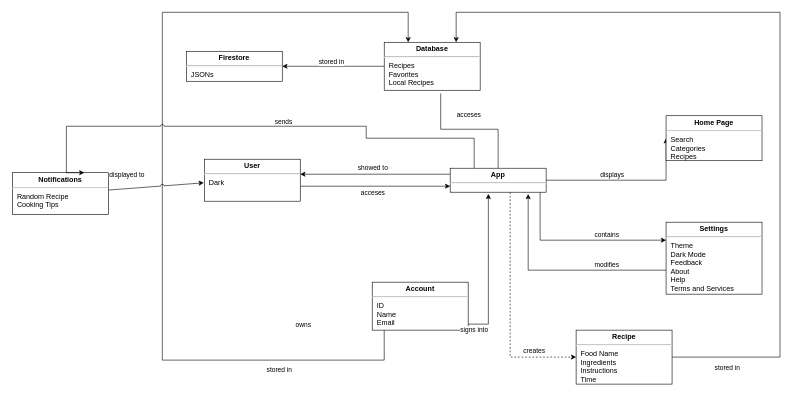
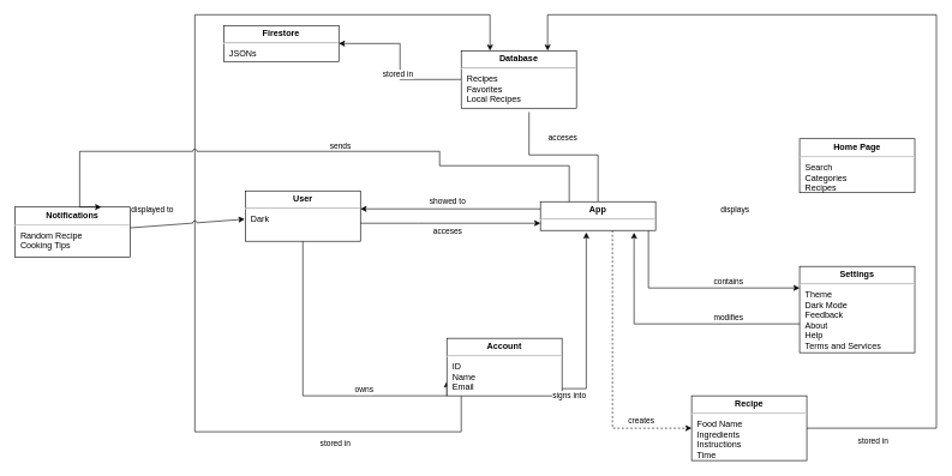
  <mxCell id="0" />
  <mxCell id="1" parent="0" />
  <mxCell id="2" style="edgeStyle=orthogonalEdgeStyle;html=1;rounded=0;exitX=0;exitY=0.25;exitDx=0;exitDy=0;entryX=1;entryY=0.357;entryDx=0;entryDy=0;entryPerimeter=0;" parent="1" source="8" target="12" edge="1"><mxGeometry relative="1" as="geometry"><Array as="points" /><mxPoint x="520" y="290" as="targetPoint" /></mxGeometry></mxCell>
  <mxCell id="3" value="showed to" style="edgeLabel;html=1;align=center;verticalAlign=middle;resizable=0;points=[];" parent="2" vertex="1" connectable="0"><mxGeometry x="-0.095" relative="1" as="geometry"><mxPoint x="-17" y="-10" as="offset" /></mxGeometry></mxCell>
  <mxCell id="4" style="edgeStyle=orthogonalEdgeStyle;rounded=0;html=1;entryX=0.589;entryY=1.067;entryDx=0;entryDy=0;entryPerimeter=0;endArrow=none;" parent="1" source="8" target="17" edge="1"><mxGeometry relative="1" as="geometry" /></mxCell>
- <mxCell id="5" style="edgeStyle=orthogonalEdgeStyle;rounded=0;html=1;entryX=0;entryY=0.5;entryDx=0;entryDy=0;" parent="1" source="8" target="20" edge="1"><mxGeometry relative="1" as="geometry"><Array as="points"><mxPoint x="1110" y="300" /></Array></mxGeometry></mxCell>
  <mxCell id="6" style="edgeStyle=orthogonalEdgeStyle;jumpStyle=arc;html=1;entryX=0;entryY=0.5;entryDx=0;entryDy=0;rounded=0;dashed=1;" parent="1" source="8" target="26" edge="1"><mxGeometry relative="1" as="geometry"><Array as="points"><mxPoint x="850" y="595" /></Array></mxGeometry></mxCell>
  <mxCell id="7" style="edgeStyle=orthogonalEdgeStyle;rounded=0;jumpStyle=arc;html=1;entryX=0;entryY=0.25;entryDx=0;entryDy=0;" parent="1" source="8" target="28" edge="1"><mxGeometry relative="1" as="geometry"><Array as="points"><mxPoint x="900" y="400" /></Array></mxGeometry></mxCell>
  <mxCell id="8" value="&lt;p style=&quot;margin: 4px 0px 0px; text-align: center;&quot;&gt;&lt;b style=&quot;&quot;&gt;App&lt;/b&gt;&lt;/p&gt;&lt;hr&gt;&lt;p style=&quot;margin:0px;margin-left:8px;&quot;&gt;&lt;br&gt;&lt;/p&gt;" style="verticalAlign=top;align=left;overflow=fill;fontSize=12;fontFamily=Helvetica;html=1;" parent="1" vertex="1"><mxGeometry x="750" y="280" width="160" height="40" as="geometry" /></mxCell>
  <mxCell id="9" style="edgeStyle=orthogonalEdgeStyle;rounded=0;html=1;entryX=0;entryY=0.75;entryDx=0;entryDy=0;" parent="1" source="12" target="8" edge="1"><mxGeometry relative="1" as="geometry"><Array as="points"><mxPoint x="580" y="310" /><mxPoint x="580" y="310" /></Array></mxGeometry></mxCell>
  <mxCell id="10" value="acceses" style="edgeLabel;html=1;align=center;verticalAlign=middle;resizable=0;points=[];" parent="9" vertex="1" connectable="0"><mxGeometry x="0.3" y="-1" relative="1" as="geometry"><mxPoint x="-43" y="9" as="offset" /></mxGeometry></mxCell>
+ <mxCell id="11" style="edgeStyle=orthogonalEdgeStyle;rounded=0;html=1;entryX=0;entryY=0.75;entryDx=0;entryDy=0;" parent="1" source="12" target="15" edge="1"><mxGeometry relative="1" as="geometry"><Array as="points"><mxPoint x="420" y="550" /></Array></mxGeometry></mxCell>
  <mxCell id="12" value="&lt;p style=&quot;margin: 4px 0px 0px; text-align: center;&quot;&gt;&lt;b style=&quot;&quot;&gt;User&lt;/b&gt;&lt;/p&gt;&lt;hr&gt;&lt;p style=&quot;margin:0px;margin-left:8px;&quot;&gt;&lt;span style=&quot;background-color: initial;&quot;&gt;Dark&lt;/span&gt;&lt;br&gt;&lt;/p&gt;" style="verticalAlign=top;align=left;overflow=fill;fontSize=12;fontFamily=Helvetica;html=1;" parent="1" vertex="1"><mxGeometry x="340" y="265" width="160" height="70" as="geometry" /></mxCell>
  <mxCell id="13" style="edgeStyle=orthogonalEdgeStyle;rounded=0;html=1;entryX=0.398;entryY=1.069;entryDx=0;entryDy=0;entryPerimeter=0;" parent="1" source="15" target="8" edge="1"><mxGeometry relative="1" as="geometry"><Array as="points"><mxPoint x="814" y="540" /></Array></mxGeometry></mxCell>
  <mxCell id="14" style="edgeStyle=orthogonalEdgeStyle;rounded=0;html=1;entryX=0.25;entryY=0;entryDx=0;entryDy=0;" parent="1" source="15" target="17" edge="1"><mxGeometry relative="1" as="geometry"><Array as="points"><mxPoint x="640" y="600" /><mxPoint x="270" y="600" /><mxPoint x="270" y="20" /><mxPoint x="680" y="20" /></Array></mxGeometry></mxCell>
  <mxCell id="15" value="&lt;p style=&quot;margin: 4px 0px 0px; text-align: center;&quot;&gt;&lt;b style=&quot;&quot;&gt;Account&lt;/b&gt;&lt;/p&gt;&lt;hr&gt;&lt;p style=&quot;margin:0px;margin-left:8px;&quot;&gt;ID&lt;/p&gt;&lt;p style=&quot;margin:0px;margin-left:8px;&quot;&gt;Name&lt;br&gt;Email&lt;/p&gt;" style="verticalAlign=top;align=left;overflow=fill;fontSize=12;fontFamily=Helvetica;html=1;" parent="1" vertex="1"><mxGeometry x="620" y="470" width="160" height="80" as="geometry" /></mxCell>
  <mxCell id="16" style="edgeStyle=orthogonalEdgeStyle;rounded=0;html=1;entryX=1;entryY=0.5;entryDx=0;entryDy=0;" parent="1" source="17" target="22" edge="1"><mxGeometry relative="1" as="geometry"><mxPoint x="470" y="95" as="targetPoint" /></mxGeometry></mxCell>
  <mxCell id="17" value="&lt;p style=&quot;margin: 4px 0px 0px; text-align: center;&quot;&gt;&lt;b&gt;Database&lt;/b&gt;&lt;/p&gt;&lt;hr&gt;&lt;p style=&quot;margin:0px;margin-left:8px;&quot;&gt;Recipes&lt;/p&gt;&lt;p style=&quot;margin:0px;margin-left:8px;&quot;&gt;Favorites&lt;/p&gt;&lt;p style=&quot;margin:0px;margin-left:8px;&quot;&gt;Local Recipes&lt;/p&gt;" style="verticalAlign=top;align=left;overflow=fill;fontSize=12;fontFamily=Helvetica;html=1;" parent="1" vertex="1"><mxGeometry x="640" y="70" width="160" height="80" as="geometry" /></mxCell>
  <mxCell id="18" value="acceses" style="edgeLabel;html=1;align=center;verticalAlign=middle;resizable=0;points=[];" parent="1" vertex="1" connectable="0"><mxGeometry x="780.003" y="190" as="geometry" /></mxCell>
  <mxCell id="19" value="owns" style="edgeLabel;html=1;align=center;verticalAlign=middle;resizable=0;points=[];" parent="1" vertex="1" connectable="0"><mxGeometry x="500.004" y="539.998" as="geometry"><mxPoint x="4" y="2" as="offset" /></mxGeometry></mxCell>
  <mxCell id="20" value="&lt;p style=&quot;margin: 4px 0px 0px; text-align: center;&quot;&gt;&lt;b&gt;Home Page&lt;/b&gt;&lt;/p&gt;&lt;hr&gt;&lt;p style=&quot;margin:0px;margin-left:8px;&quot;&gt;Search&lt;/p&gt;&lt;p style=&quot;margin:0px;margin-left:8px;&quot;&gt;Categories&lt;br&gt;Recipes&lt;br&gt;&lt;br&gt;&lt;/p&gt;" style="verticalAlign=top;align=left;overflow=fill;fontSize=12;fontFamily=Helvetica;html=1;" parent="1" vertex="1"><mxGeometry x="1110" y="192.5" width="160" height="75" as="geometry" /></mxCell>
  <mxCell id="21" value="displays" style="edgeLabel;html=1;align=center;verticalAlign=middle;resizable=0;points=[];" parent="1" vertex="1" connectable="0"><mxGeometry x="1019.998" y="290" as="geometry" /></mxCell>
- <mxCell id="22" value="&lt;p style=&quot;margin: 4px 0px 0px; text-align: center;&quot;&gt;&lt;b&gt;Firestore&lt;/b&gt;&lt;/p&gt;&lt;hr&gt;&lt;p style=&quot;margin:0px;margin-left:8px;&quot;&gt;JSONs&lt;/p&gt;" style="verticalAlign=top;align=left;overflow=fill;fontSize=12;fontFamily=Helvetica;html=1;" parent="1" vertex="1"><mxGeometry x="310" y="85" width="160" height="50" as="geometry" /></mxCell>
+ <mxCell id="22" value="&lt;p style=&quot;margin: 4px 0px 0px; text-align: center;&quot;&gt;&lt;b&gt;Firestore&lt;/b&gt;&lt;/p&gt;&lt;hr&gt;&lt;p style=&quot;margin:0px;margin-left:8px;&quot;&gt;JSONs&lt;/p&gt;" style="verticalAlign=top;align=left;overflow=fill;fontSize=12;fontFamily=Helvetica;html=1;" parent="1" vertex="1"><mxGeometry x="310" y="35" width="160" height="50" as="geometry" /></mxCell>
  <mxCell id="23" value="stored in" style="edgeLabel;html=1;align=center;verticalAlign=middle;resizable=0;points=[];" parent="1" vertex="1" connectable="0"><mxGeometry x="569.998" y="100" as="geometry"><mxPoint x="-18" y="2" as="offset" /></mxGeometry></mxCell>
  <mxCell id="24" value="signs into" style="edgeLabel;html=1;align=center;verticalAlign=middle;resizable=0;points=[];" parent="1" vertex="1" connectable="0"><mxGeometry x="789.998" y="549.999" as="geometry" /></mxCell>
  <mxCell id="25" style="edgeStyle=orthogonalEdgeStyle;rounded=0;html=1;entryX=0.75;entryY=0;entryDx=0;entryDy=0;" parent="1" source="26" target="17" edge="1"><mxGeometry relative="1" as="geometry"><Array as="points"><mxPoint x="1300" y="595" /><mxPoint x="1300" y="20" /><mxPoint x="760" y="20" /></Array></mxGeometry></mxCell>
  <mxCell id="26" value="&lt;p style=&quot;margin: 4px 0px 0px; text-align: center;&quot;&gt;&lt;b&gt;Recipe&lt;/b&gt;&lt;/p&gt;&lt;hr&gt;&lt;p style=&quot;margin:0px;margin-left:8px;&quot;&gt;Food Name&lt;/p&gt;&lt;p style=&quot;margin:0px;margin-left:8px;&quot;&gt;Ingredients&lt;br&gt;Instructions&lt;/p&gt;&lt;p style=&quot;margin:0px;margin-left:8px;&quot;&gt;Time&lt;/p&gt;" style="verticalAlign=top;align=left;overflow=fill;fontSize=12;fontFamily=Helvetica;html=1;" parent="1" vertex="1"><mxGeometry x="960" y="550" width="160" height="90" as="geometry" /></mxCell>
  <mxCell id="27" style="edgeStyle=orthogonalEdgeStyle;rounded=0;jumpStyle=arc;html=1;entryX=0.813;entryY=1.075;entryDx=0;entryDy=0;entryPerimeter=0;" parent="1" source="28" target="8" edge="1"><mxGeometry relative="1" as="geometry"><Array as="points"><mxPoint x="880" y="450" /></Array></mxGeometry></mxCell>
  <mxCell id="28" value="&lt;p style=&quot;margin: 4px 0px 0px; text-align: center;&quot;&gt;&lt;b&gt;Settings&lt;/b&gt;&lt;/p&gt;&lt;hr&gt;&lt;p style=&quot;margin:0px;margin-left:8px;&quot;&gt;Theme&lt;/p&gt;&lt;p style=&quot;margin:0px;margin-left:8px;&quot;&gt;Dark Mode&lt;/p&gt;&lt;p style=&quot;margin:0px;margin-left:8px;&quot;&gt;Feedback&lt;/p&gt;&lt;p style=&quot;margin:0px;margin-left:8px;&quot;&gt;About&lt;/p&gt;&lt;p style=&quot;margin:0px;margin-left:8px;&quot;&gt;Help&amp;nbsp;&lt;/p&gt;&lt;p style=&quot;margin:0px;margin-left:8px;&quot;&gt;Terms and Services&lt;/p&gt;" style="verticalAlign=top;align=left;overflow=fill;fontSize=12;fontFamily=Helvetica;html=1;" parent="1" vertex="1"><mxGeometry x="1110" y="370" width="160" height="120" as="geometry" /></mxCell>
  <mxCell id="29" value="stored in" style="edgeLabel;html=1;align=center;verticalAlign=middle;resizable=0;points=[];" parent="1" vertex="1" connectable="0"><mxGeometry x="460.004" y="614.998" as="geometry"><mxPoint x="4" y="2" as="offset" /></mxGeometry></mxCell>
  <mxCell id="30" value="stored in" style="edgeLabel;html=1;align=center;verticalAlign=middle;resizable=0;points=[];" parent="1" vertex="1" connectable="0"><mxGeometry x="1229.998" y="610" as="geometry"><mxPoint x="-18" y="2" as="offset" /></mxGeometry></mxCell>
  <mxCell id="31" value="contains" style="edgeLabel;html=1;align=center;verticalAlign=middle;resizable=0;points=[];" parent="1" vertex="1" connectable="0"><mxGeometry x="1010" y="390" as="geometry" /></mxCell>
  <mxCell id="32" style="edgeStyle=none;jumpStyle=arc;html=1;entryX=-0.005;entryY=0.562;entryDx=0;entryDy=0;entryPerimeter=0;" parent="1" source="33" target="12" edge="1"><mxGeometry relative="1" as="geometry"><mxPoint x="330" y="302.5" as="targetPoint" /></mxGeometry></mxCell>
  <mxCell id="33" value="&lt;p style=&quot;margin: 4px 0px 0px; text-align: center;&quot;&gt;&lt;b&gt;Notifications&lt;/b&gt;&lt;/p&gt;&lt;hr&gt;&lt;p style=&quot;margin:0px;margin-left:8px;&quot;&gt;Random Recipe&lt;/p&gt;&lt;p style=&quot;margin:0px;margin-left:8px;&quot;&gt;Cooking Tips&lt;/p&gt;&lt;p style=&quot;margin:0px;margin-left:8px;&quot;&gt;&lt;br&gt;&lt;/p&gt;" style="verticalAlign=top;align=left;overflow=fill;fontSize=12;fontFamily=Helvetica;html=1;" parent="1" vertex="1"><mxGeometry x="20" y="287.5" width="160" height="70" as="geometry" /></mxCell>
  <mxCell id="34" value="displayed to" style="edgeLabel;html=1;align=center;verticalAlign=middle;resizable=0;points=[];" parent="1" vertex="1" connectable="0"><mxGeometry x="210" y="290" as="geometry" /></mxCell>
  <mxCell id="35" value="creates" style="edgeLabel;html=1;align=center;verticalAlign=middle;resizable=0;points=[];" parent="1" vertex="1" connectable="0"><mxGeometry x="889.998" y="584.999" as="geometry" /></mxCell>
  <mxCell id="36" value="modifies" style="edgeLabel;html=1;align=center;verticalAlign=middle;resizable=0;points=[];" parent="1" vertex="1" connectable="0"><mxGeometry x="1010" y="440" as="geometry" /></mxCell>
  <mxCell id="37" value="sends" style="edgeLabel;html=1;align=center;verticalAlign=middle;resizable=0;points=[];" vertex="1" connectable="0" parent="1"><mxGeometry x="489.998" y="200" as="geometry"><mxPoint x="-18" y="2" as="offset" /></mxGeometry></mxCell>
  <mxCell id="38" style="edgeStyle=orthogonalEdgeStyle;html=1;entryX=0.75;entryY=0;entryDx=0;entryDy=0;exitX=0.25;exitY=0;exitDx=0;exitDy=0;rounded=0;jumpStyle=arc;" edge="1" parent="1" source="8" target="33"><mxGeometry relative="1" as="geometry"><Array as="points"><mxPoint x="790" y="230" /><mxPoint x="610" y="230" /><mxPoint x="610" y="210" /><mxPoint x="110" y="210" /></Array></mxGeometry></mxCell>
